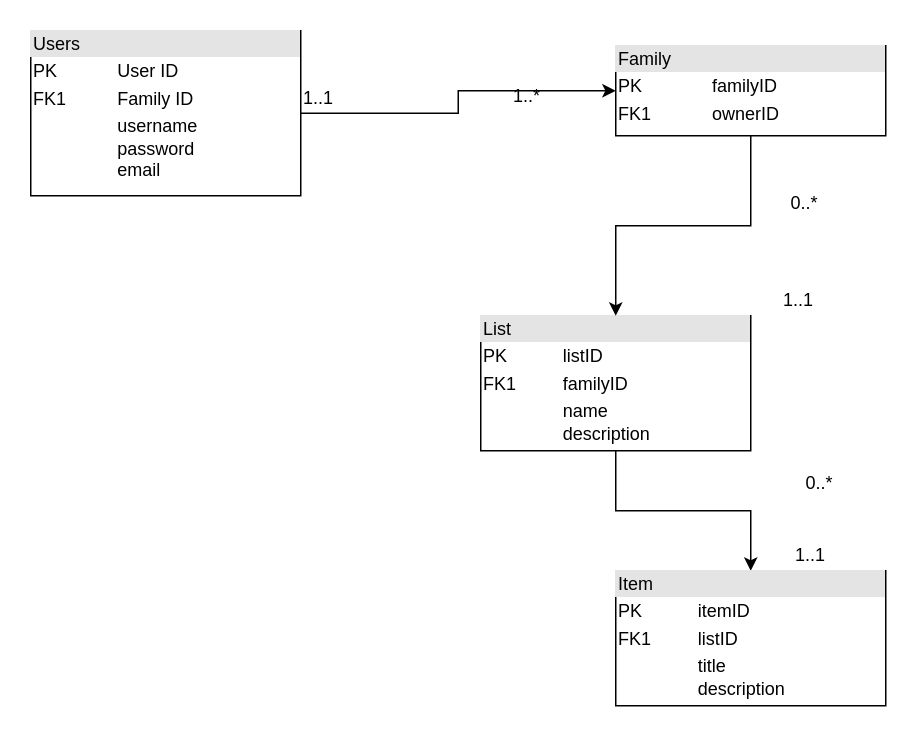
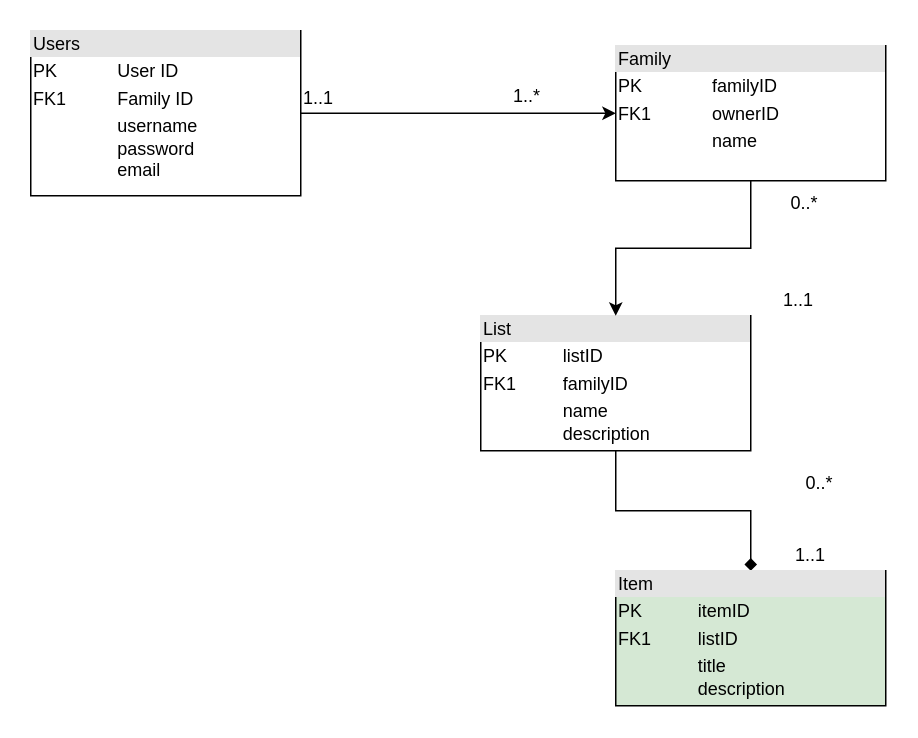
  <mxCell id="0" />
  <mxCell id="1" parent="0" />
  <mxCell id="2" style="edgeStyle=orthogonalEdgeStyle;rounded=0;orthogonalLoop=1;jettySize=auto;html=1;entryX=0;entryY=0.5;entryDx=0;entryDy=0;" edge="1" parent="1" source="3" target="7"><mxGeometry relative="1" as="geometry" /></mxCell>
  <mxCell id="3" value="&lt;div style=&quot;box-sizing: border-box ; width: 100% ; background: #e4e4e4 ; padding: 2px&quot;&gt;Users&lt;br&gt;&lt;/div&gt;&lt;table style=&quot;width: 100% ; font-size: 1em&quot; cellspacing=&quot;0&quot; cellpadding=&quot;2&quot;&gt;&lt;tbody&gt;&lt;tr&gt;&lt;td&gt;PK&lt;/td&gt;&lt;td&gt;User ID&lt;br&gt;&lt;/td&gt;&lt;/tr&gt;&lt;tr&gt;&lt;td&gt;FK1&lt;/td&gt;&lt;td&gt;Family ID&lt;br&gt;&lt;/td&gt;&lt;/tr&gt;&lt;tr&gt;&lt;td&gt;&lt;br&gt;&lt;/td&gt;&lt;td&gt;username&lt;br&gt;password&lt;br&gt;email&lt;br&gt;&lt;/td&gt;&lt;/tr&gt;&lt;/tbody&gt;&lt;/table&gt;" style="verticalAlign=top;align=left;overflow=fill;html=1;" vertex="1" parent="1"><mxGeometry x="20" y="20" width="180" height="110" as="geometry" /></mxCell>
- <mxCell id="4" style="edgeStyle=orthogonalEdgeStyle;rounded=0;orthogonalLoop=1;jettySize=auto;html=1;entryX=0.5;entryY=0;entryDx=0;entryDy=0;" edge="1" parent="1" source="5" target="8"><mxGeometry relative="1" as="geometry" /></mxCell>
+ <mxCell id="4" style="edgeStyle=orthogonalEdgeStyle;rounded=0;orthogonalLoop=1;jettySize=auto;html=1;entryX=0.5;entryY=0;entryDx=0;entryDy=0;endArrow=diamond;" edge="1" parent="1" source="5" target="8"><mxGeometry relative="1" as="geometry" /></mxCell>
  <mxCell id="5" value="&lt;div style=&quot;box-sizing: border-box ; width: 100% ; background: #e4e4e4 ; padding: 2px&quot;&gt;List&lt;br&gt;&lt;/div&gt;&lt;table style=&quot;width: 100% ; font-size: 1em&quot; cellspacing=&quot;0&quot; cellpadding=&quot;2&quot;&gt;&lt;tbody&gt;&lt;tr&gt;&lt;td&gt;PK&lt;/td&gt;&lt;td&gt;listID&lt;br&gt;&lt;/td&gt;&lt;/tr&gt;&lt;tr&gt;&lt;td&gt;FK1&lt;/td&gt;&lt;td&gt;familyID&lt;br&gt;&lt;/td&gt;&lt;/tr&gt;&lt;tr&gt;&lt;td&gt;&lt;br&gt;&lt;/td&gt;&lt;td&gt;name&lt;br&gt;description&lt;br&gt;&lt;/td&gt;&lt;/tr&gt;&lt;/tbody&gt;&lt;/table&gt;" style="verticalAlign=top;align=left;overflow=fill;html=1;" vertex="1" parent="1"><mxGeometry x="320" y="210" width="180" height="90" as="geometry" /></mxCell>
  <mxCell id="6" style="edgeStyle=orthogonalEdgeStyle;rounded=0;orthogonalLoop=1;jettySize=auto;html=1;entryX=0.5;entryY=0;entryDx=0;entryDy=0;" edge="1" parent="1" source="7" target="5"><mxGeometry relative="1" as="geometry" /></mxCell>
- <mxCell id="7" value="&lt;div style=&quot;box-sizing: border-box ; width: 100% ; background: #e4e4e4 ; padding: 2px&quot;&gt;Family&lt;br&gt;&lt;/div&gt;&lt;table style=&quot;width: 100% ; font-size: 1em&quot; cellspacing=&quot;0&quot; cellpadding=&quot;2&quot;&gt;&lt;tbody&gt;&lt;tr&gt;&lt;td&gt;PK&lt;/td&gt;&lt;td&gt;familyID&lt;br&gt;&lt;/td&gt;&lt;/tr&gt;&lt;tr&gt;&lt;td&gt;FK1&lt;/td&gt;&lt;td&gt;ownerID&lt;br&gt;&lt;/td&gt;&lt;/tr&gt;&lt;tr&gt;&lt;td&gt;&lt;br&gt;&lt;/td&gt;&lt;td&gt;name&lt;/td&gt;&lt;/tr&gt;&lt;/tbody&gt;&lt;/table&gt;" style="verticalAlign=top;align=left;overflow=fill;html=1;" vertex="1" parent="1"><mxGeometry x="410" y="30" width="180" height="60" as="geometry" /></mxCell>
- <mxCell id="8" value="&lt;div style=&quot;box-sizing: border-box ; width: 100% ; background: #e4e4e4 ; padding: 2px&quot;&gt;Item&lt;br&gt;&lt;/div&gt;&lt;table style=&quot;width: 100% ; font-size: 1em&quot; cellspacing=&quot;0&quot; cellpadding=&quot;2&quot;&gt;&lt;tbody&gt;&lt;tr&gt;&lt;td&gt;PK&lt;/td&gt;&lt;td&gt;itemID&lt;/td&gt;&lt;/tr&gt;&lt;tr&gt;&lt;td&gt;FK1&lt;/td&gt;&lt;td&gt;listID&lt;/td&gt;&lt;/tr&gt;&lt;tr&gt;&lt;td&gt;&lt;br&gt;&lt;/td&gt;&lt;td&gt;title&lt;br&gt;description&lt;br&gt;&lt;/td&gt;&lt;/tr&gt;&lt;/tbody&gt;&lt;/table&gt;" style="verticalAlign=top;align=left;overflow=fill;html=1;" vertex="1" parent="1"><mxGeometry x="410" y="380" width="180" height="90" as="geometry" /></mxCell>
+ <mxCell id="7" value="&lt;div style=&quot;box-sizing: border-box ; width: 100% ; background: #e4e4e4 ; padding: 2px&quot;&gt;Family&lt;br&gt;&lt;/div&gt;&lt;table style=&quot;width: 100% ; font-size: 1em&quot; cellspacing=&quot;0&quot; cellpadding=&quot;2&quot;&gt;&lt;tbody&gt;&lt;tr&gt;&lt;td&gt;PK&lt;/td&gt;&lt;td&gt;familyID&lt;br&gt;&lt;/td&gt;&lt;/tr&gt;&lt;tr&gt;&lt;td&gt;FK1&lt;/td&gt;&lt;td&gt;ownerID&lt;br&gt;&lt;/td&gt;&lt;/tr&gt;&lt;tr&gt;&lt;td&gt;&lt;br&gt;&lt;/td&gt;&lt;td&gt;name&lt;/td&gt;&lt;/tr&gt;&lt;/tbody&gt;&lt;/table&gt;" style="verticalAlign=top;align=left;overflow=fill;html=1;" vertex="1" parent="1"><mxGeometry x="410" y="30" width="180" height="90" as="geometry" /></mxCell>
+ <mxCell id="8" value="&lt;div style=&quot;box-sizing: border-box ; width: 100% ; background: #e4e4e4 ; padding: 2px&quot;&gt;Item&lt;br&gt;&lt;/div&gt;&lt;table style=&quot;width: 100% ; font-size: 1em&quot; cellspacing=&quot;0&quot; cellpadding=&quot;2&quot;&gt;&lt;tbody&gt;&lt;tr&gt;&lt;td&gt;PK&lt;/td&gt;&lt;td&gt;itemID&lt;/td&gt;&lt;/tr&gt;&lt;tr&gt;&lt;td&gt;FK1&lt;/td&gt;&lt;td&gt;listID&lt;/td&gt;&lt;/tr&gt;&lt;tr&gt;&lt;td&gt;&lt;br&gt;&lt;/td&gt;&lt;td&gt;title&lt;br&gt;description&lt;br&gt;&lt;/td&gt;&lt;/tr&gt;&lt;/tbody&gt;&lt;/table&gt;" style="verticalAlign=top;align=left;overflow=fill;html=1;fillColor=#d5e8d4;" vertex="1" parent="1"><mxGeometry x="410" y="380" width="180" height="90" as="geometry" /></mxCell>
  <mxCell id="9" value="1..1" style="text;html=1;resizable=0;points=[];autosize=1;align=left;verticalAlign=top;spacingTop=-4;" vertex="1" parent="1"><mxGeometry x="200" y="55" width="40" height="20" as="geometry" /></mxCell>
  <mxCell id="10" value="1..*" style="text;html=1;resizable=0;points=[];autosize=1;align=left;verticalAlign=top;spacingTop=-4;" vertex="1" parent="1"><mxGeometry x="340" y="54" width="40" height="20" as="geometry" /></mxCell>
  <mxCell id="11" value="0..*" style="text;html=1;resizable=0;points=[];autosize=1;align=left;verticalAlign=top;spacingTop=-4;" vertex="1" parent="1"><mxGeometry x="525" y="125" width="40" height="20" as="geometry" /></mxCell>
  <mxCell id="12" value="1..1" style="text;html=1;resizable=0;points=[];autosize=1;align=left;verticalAlign=top;spacingTop=-4;" vertex="1" parent="1"><mxGeometry x="520" y="190" width="40" height="20" as="geometry" /></mxCell>
  <mxCell id="13" value="1..1" style="text;html=1;resizable=0;points=[];autosize=1;align=left;verticalAlign=top;spacingTop=-4;" vertex="1" parent="1"><mxGeometry x="528" y="360" width="40" height="20" as="geometry" /></mxCell>
  <mxCell id="14" value="0..*" style="text;html=1;resizable=0;points=[];autosize=1;align=left;verticalAlign=top;spacingTop=-4;" vertex="1" parent="1"><mxGeometry x="535" y="312" width="40" height="20" as="geometry" /></mxCell>
